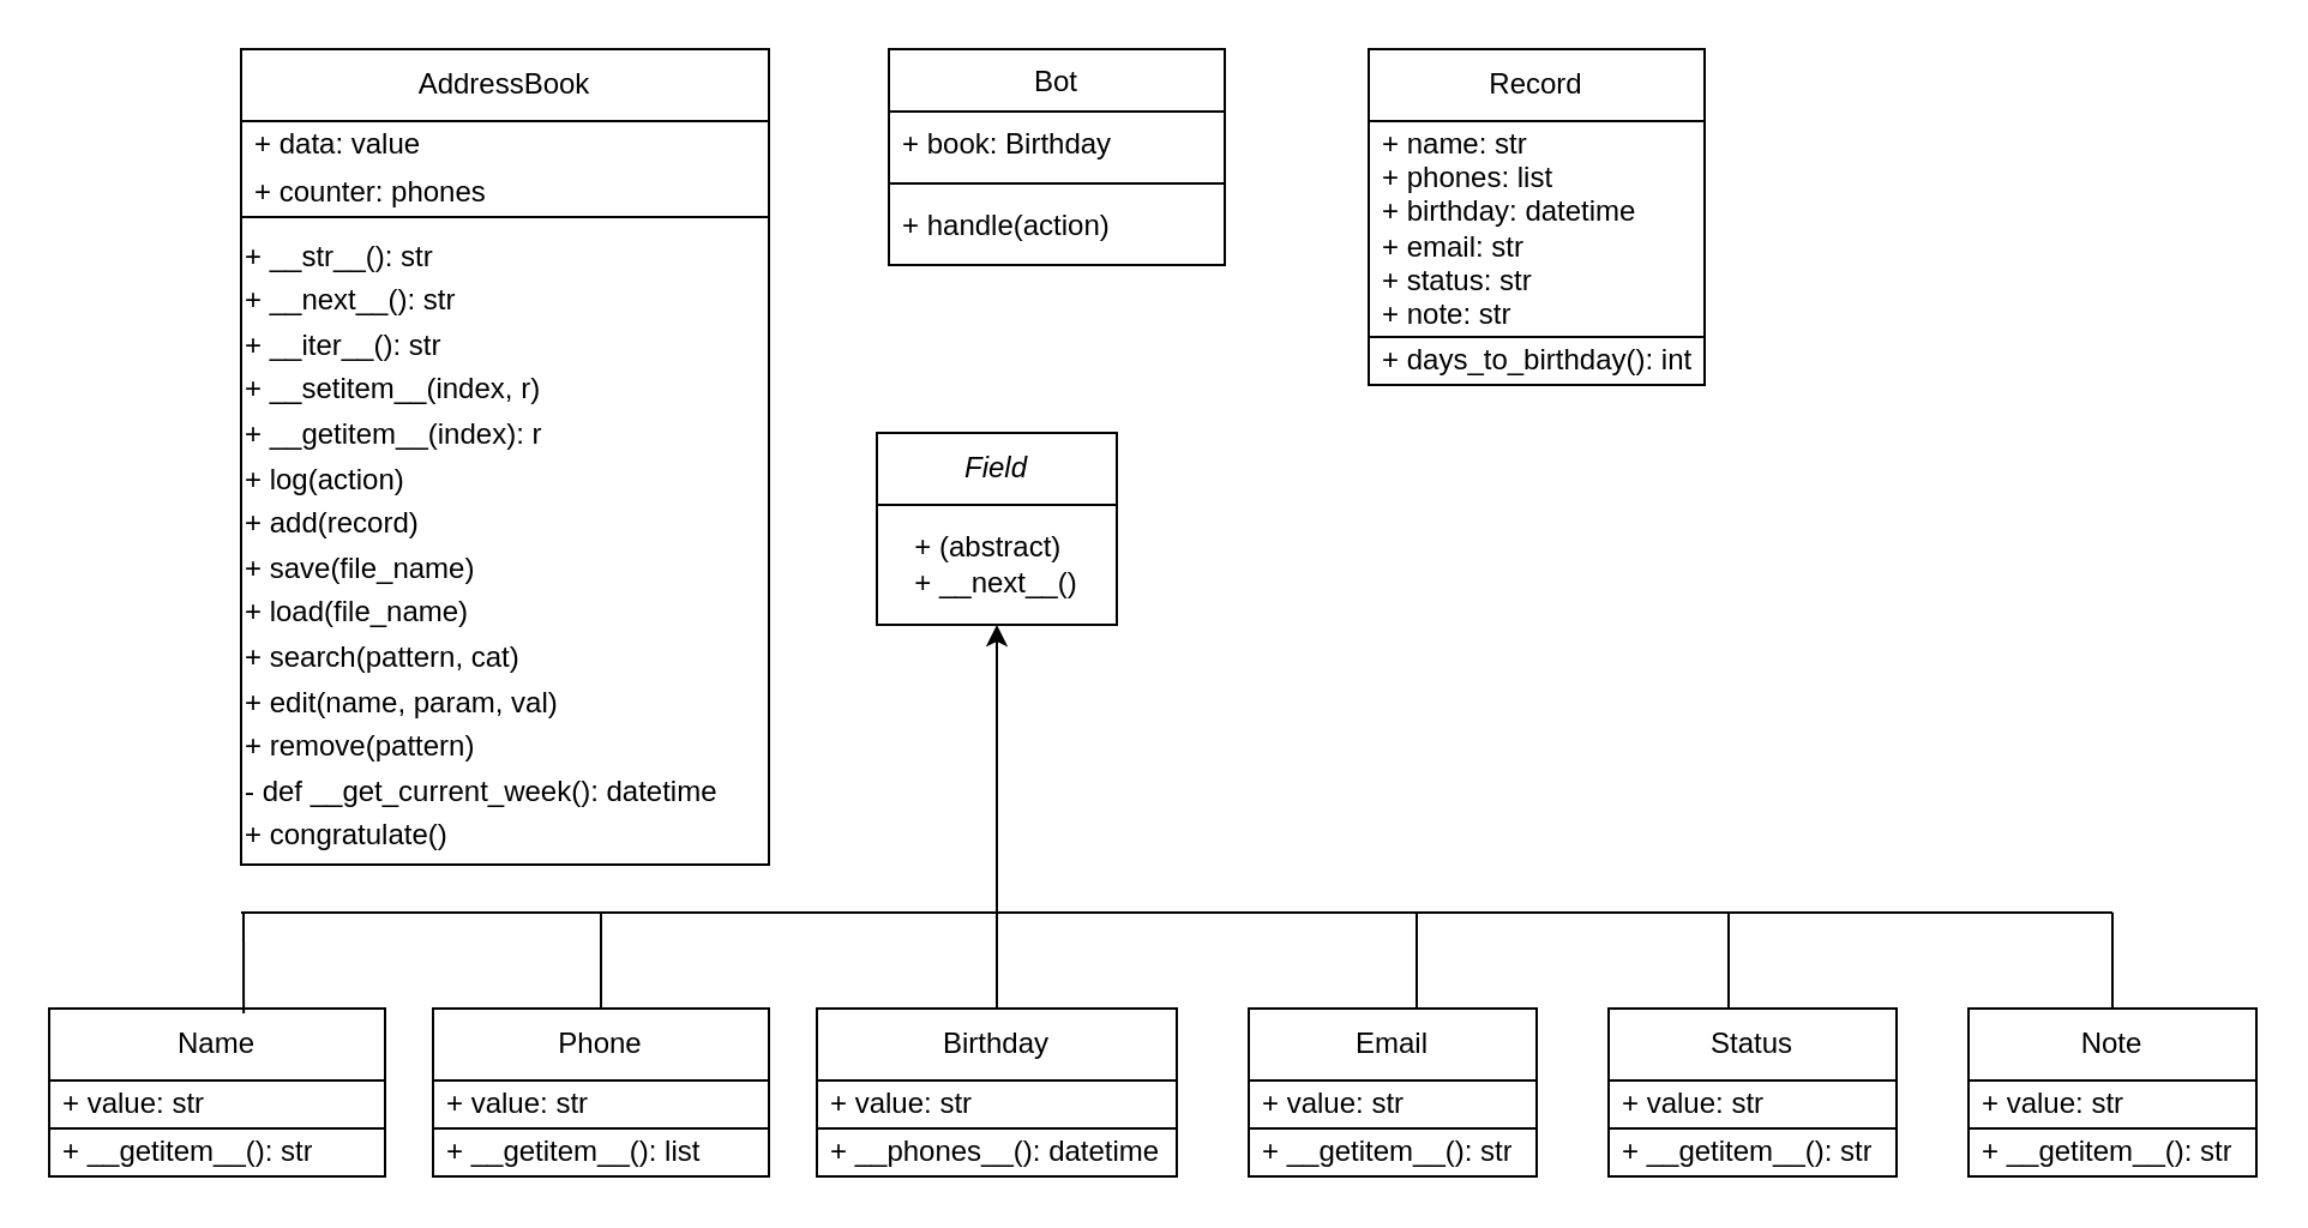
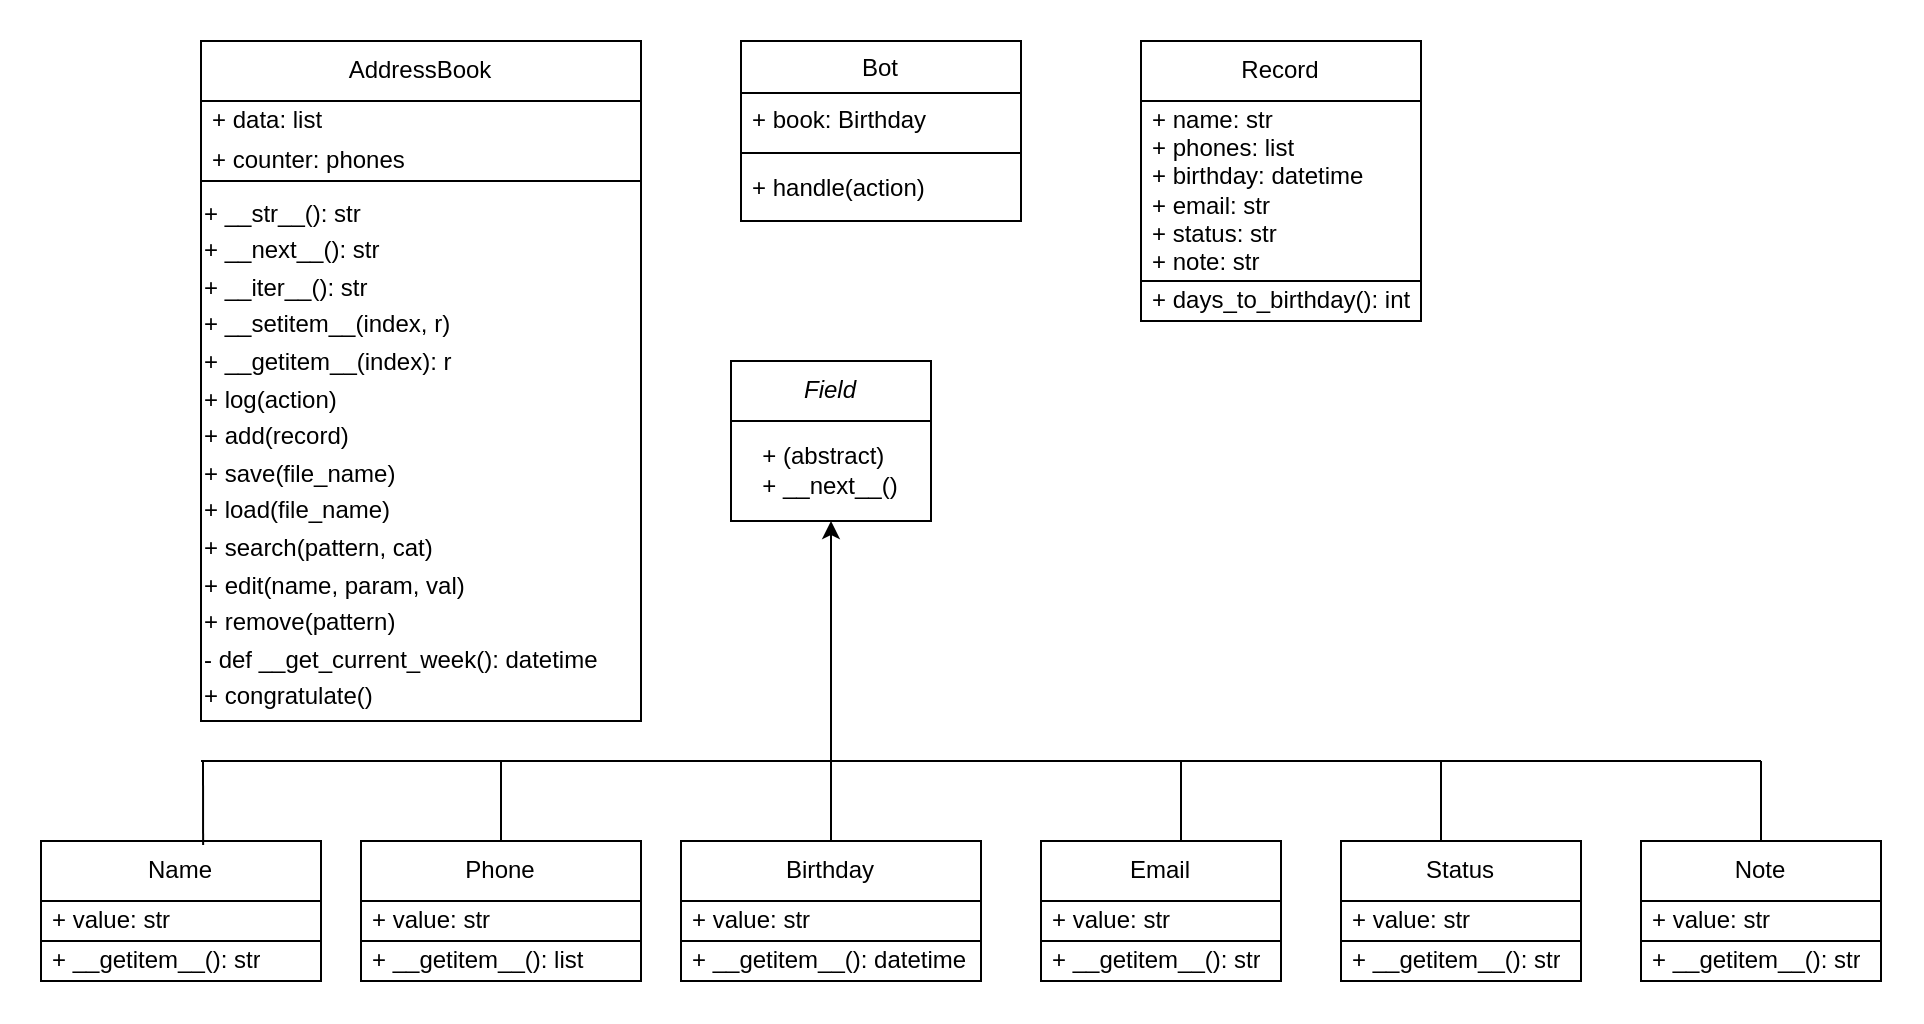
  <mxCell id="0" />
  <mxCell id="1" parent="0" />
  <mxCell id="2" value="Bot" style="swimlane;fontStyle=0;align=center;verticalAlign=top;childLayout=stackLayout;horizontal=1;startSize=26;horizontalStack=0;resizeParent=1;resizeLast=0;collapsible=1;marginBottom=0;rounded=0;shadow=0;strokeWidth=1;" parent="1" vertex="1"><mxGeometry x="370" width="140" height="90" as="geometry" y="20"><mxRectangle x="230" y="140" width="160" height="26" as="alternateBounds" /></mxGeometry></mxCell>
  <mxCell id="3" value="+ book: Birthday" style="text;align=left;verticalAlign=top;spacingLeft=4;spacingRight=4;overflow=hidden;rotatable=0;points=[[0,0.5],[1,0.5]];portConstraint=eastwest;rounded=0;shadow=0;html=0;" parent="2" vertex="1"><mxGeometry y="26" width="140" height="26" as="geometry" /></mxCell>
  <mxCell id="4" value="" style="line;html=1;strokeWidth=1;align=left;verticalAlign=middle;spacingTop=-1;spacingLeft=3;spacingRight=3;rotatable=0;labelPosition=right;points=[];portConstraint=eastwest;" parent="2" vertex="1"><mxGeometry y="52" width="140" height="8" as="geometry" /></mxCell>
  <mxCell id="5" value="+ handle(action)" style="text;align=left;verticalAlign=top;spacingLeft=4;spacingRight=4;overflow=hidden;rotatable=0;points=[[0,0.5],[1,0.5]];portConstraint=eastwest;rounded=0;shadow=0;html=0;" parent="2" vertex="1"><mxGeometry y="60" width="140" height="26" as="geometry" /></mxCell>
  <mxCell id="6" value="AddressBook" style="swimlane;fontStyle=0;childLayout=stackLayout;horizontal=1;startSize=30;horizontalStack=0;resizeParent=1;resizeParentMax=0;resizeLast=0;collapsible=1;marginBottom=0;whiteSpace=wrap;html=1;strokeColor=default;align=center;" parent="1" vertex="1"><mxGeometry x="100" width="220" height="340" as="geometry" y="20" /></mxCell>
- <mxCell id="7" value="+ data: value" style="text;strokeColor=none;fillColor=none;align=left;verticalAlign=middle;spacingLeft=4;spacingRight=4;overflow=hidden;points=[[0,0.5],[1,0.5]];portConstraint=eastwest;rotatable=0;whiteSpace=wrap;html=1;" parent="6" vertex="1"><mxGeometry y="30" width="220" height="20" as="geometry" /></mxCell>
+ <mxCell id="7" value="+ data: list" style="text;strokeColor=none;fillColor=none;align=left;verticalAlign=middle;spacingLeft=4;spacingRight=4;overflow=hidden;points=[[0,0.5],[1,0.5]];portConstraint=eastwest;rotatable=0;whiteSpace=wrap;html=1;" parent="6" vertex="1"><mxGeometry y="30" width="220" height="20" as="geometry" /></mxCell>
  <mxCell id="8" value="+ counter: phones" style="text;strokeColor=none;fillColor=none;align=left;verticalAlign=middle;spacingLeft=4;spacingRight=4;overflow=hidden;points=[[0,0.5],[1,0.5]];portConstraint=eastwest;rotatable=1;whiteSpace=wrap;html=1;movable=1;resizable=1;deletable=1;editable=1;locked=0;connectable=1;" parent="6" vertex="1"><mxGeometry y="50" width="220" height="20" as="geometry" /></mxCell>
  <mxCell id="9" value="&lt;div style=&quot;line-height: 155%;&quot;&gt;&lt;div style=&quot;line-height: 155%;&quot;&gt;+ __str__(): str&lt;/div&gt;&lt;div style=&quot;line-height: 155%;&quot;&gt;+ __next__(): str&lt;/div&gt;&lt;div style=&quot;line-height: 155%;&quot;&gt;+ __iter__(): str&lt;/div&gt;&lt;div style=&quot;line-height: 155%;&quot;&gt;+ __setitem__(index, r)&lt;/div&gt;&lt;div style=&quot;line-height: 155%;&quot;&gt;+ __getitem__(index): r&lt;/div&gt;&lt;div style=&quot;line-height: 155%;&quot;&gt;+ log(action)&lt;/div&gt;&lt;div style=&quot;line-height: 155%;&quot;&gt;+ add(record)&lt;/div&gt;&lt;div style=&quot;line-height: 155%;&quot;&gt;+ save(file_name)&lt;/div&gt;&lt;div style=&quot;line-height: 155%;&quot;&gt;+ load(file_name)&lt;/div&gt;&lt;div style=&quot;line-height: 155%;&quot;&gt;+ search(pattern, cat)&lt;/div&gt;&lt;div style=&quot;line-height: 155%;&quot;&gt;+ edit(name, param, val)&lt;/div&gt;&lt;div style=&quot;line-height: 155%;&quot;&gt;+ remove(pattern)&lt;/div&gt;&lt;div style=&quot;line-height: 155%;&quot;&gt;- def __get_current_week(): datetime&lt;br&gt;&lt;/div&gt;&lt;div style=&quot;line-height: 155%;&quot;&gt;+ congratulate()&lt;/div&gt;&lt;/div&gt;" style="text;html=1;align=left;verticalAlign=bottom;resizable=1;points=[];autosize=1;strokeColor=default;fillColor=none;fontSize=12;fontFamily=Helvetica;fontColor=default;movable=1;rotatable=1;deletable=1;editable=1;locked=0;connectable=1;" parent="6" vertex="1"><mxGeometry y="70" width="220" height="270" as="geometry" /></mxCell>
  <mxCell id="10" value="Record" style="swimlane;fontStyle=0;childLayout=stackLayout;horizontal=1;startSize=30;horizontalStack=0;resizeParent=1;resizeParentMax=0;resizeLast=0;collapsible=1;marginBottom=0;whiteSpace=wrap;html=1;align=center;verticalAlign=middle;spacingLeft=4;spacingRight=4;fontFamily=Helvetica;fontSize=12;fontColor=default;fillColor=none;gradientColor=none;" parent="1" vertex="1"><mxGeometry x="570" width="140" height="140" as="geometry" y="20" /></mxCell>
  <mxCell id="11" value="&lt;div&gt;+ name: str&lt;/div&gt;&lt;div&gt;+ phones: list&lt;/div&gt;&lt;div&gt;+ birthday: datetime&lt;/div&gt;&lt;div&gt;+ email: str&lt;/div&gt;&lt;div&gt;+ status: str&lt;/div&gt;&lt;div&gt;+ note: str&lt;/div&gt;&lt;div&gt;&amp;nbsp;&lt;/div&gt;" style="text;strokeColor=none;fillColor=none;align=left;verticalAlign=middle;spacingLeft=4;spacingRight=4;overflow=hidden;points=[[0,0.5],[1,0.5]];portConstraint=eastwest;rotatable=0;whiteSpace=wrap;html=1;fontSize=12;fontFamily=Helvetica;fontColor=default;" parent="10" vertex="1"><mxGeometry y="30" width="140" height="90" as="geometry" /></mxCell>
  <mxCell id="12" value="+ days_to_birthday(): int" style="text;strokeColor=default;fillColor=none;align=left;verticalAlign=middle;spacingLeft=4;spacingRight=4;overflow=hidden;points=[[0,0.5],[1,0.5]];portConstraint=eastwest;rotatable=0;whiteSpace=wrap;html=1;fontSize=12;fontFamily=Helvetica;fontColor=default;" parent="10" vertex="1"><mxGeometry y="120" width="140" height="20" as="geometry" /></mxCell>
  <mxCell id="13" value="&lt;i&gt;Field&lt;/i&gt;" style="swimlane;fontStyle=0;childLayout=stackLayout;horizontal=1;startSize=30;horizontalStack=0;resizeParent=1;resizeParentMax=0;resizeLast=0;collapsible=1;marginBottom=0;whiteSpace=wrap;html=1;align=center;verticalAlign=middle;spacingLeft=4;spacingRight=4;fontFamily=Helvetica;fontSize=12;fontColor=default;fillColor=none;gradientColor=none;" parent="1" vertex="1"><mxGeometry x="365" y="180" width="100" height="80" as="geometry" /></mxCell>
  <mxCell id="14" value="&lt;div style=&quot;text-align: left;&quot;&gt;&lt;span style=&quot;background-color: initial;&quot;&gt;+ (abstract)&amp;nbsp;&amp;nbsp;&lt;/span&gt;&lt;/div&gt;&lt;div style=&quot;text-align: left;&quot;&gt;&lt;span style=&quot;background-color: initial;&quot;&gt;+ __next__()&lt;/span&gt;&lt;br&gt;&lt;/div&gt;" style="text;strokeColor=none;fillColor=none;align=center;verticalAlign=middle;spacingLeft=4;spacingRight=4;overflow=hidden;points=[[0,0.5],[1,0.5]];portConstraint=eastwest;rotatable=0;whiteSpace=wrap;html=1;fontSize=12;fontFamily=Helvetica;fontColor=default;" parent="13" vertex="1"><mxGeometry y="30" width="100" height="50" as="geometry" /></mxCell>
  <mxCell id="15" value="Name" style="swimlane;fontStyle=0;childLayout=stackLayout;horizontal=1;startSize=30;horizontalStack=0;resizeParent=1;resizeParentMax=0;resizeLast=0;collapsible=1;marginBottom=0;whiteSpace=wrap;html=1;align=center;verticalAlign=middle;spacingLeft=4;spacingRight=4;fontFamily=Helvetica;fontSize=12;fontColor=default;fillColor=none;gradientColor=none;" parent="1" vertex="1"><mxGeometry x="20" y="420" width="140" height="70" as="geometry" /></mxCell>
  <mxCell id="16" value="+ value: str" style="text;strokeColor=none;fillColor=none;align=left;verticalAlign=middle;spacingLeft=4;spacingRight=4;overflow=hidden;points=[[0,0.5],[1,0.5]];portConstraint=eastwest;rotatable=0;whiteSpace=wrap;html=1;fontSize=12;fontFamily=Helvetica;fontColor=default;" parent="15" vertex="1"><mxGeometry y="30" width="140" height="20" as="geometry" /></mxCell>
  <mxCell id="17" value="+ __getitem__(): str" style="text;strokeColor=default;fillColor=none;align=left;verticalAlign=middle;spacingLeft=4;spacingRight=4;overflow=hidden;points=[[0,0.5],[1,0.5]];portConstraint=eastwest;rotatable=0;whiteSpace=wrap;html=1;fontSize=12;fontFamily=Helvetica;fontColor=default;" parent="15" vertex="1"><mxGeometry y="50" width="140" height="20" as="geometry" /></mxCell>
  <mxCell id="18" value="Phone" style="swimlane;fontStyle=0;childLayout=stackLayout;horizontal=1;startSize=30;horizontalStack=0;resizeParent=1;resizeParentMax=0;resizeLast=0;collapsible=1;marginBottom=0;whiteSpace=wrap;html=1;align=center;verticalAlign=middle;spacingLeft=4;spacingRight=4;fontFamily=Helvetica;fontSize=12;fontColor=default;fillColor=none;gradientColor=none;" parent="1" vertex="1"><mxGeometry x="180" y="420" width="140" height="70" as="geometry" /></mxCell>
  <mxCell id="19" value="+ value: str" style="text;strokeColor=none;fillColor=none;align=left;verticalAlign=middle;spacingLeft=4;spacingRight=4;overflow=hidden;points=[[0,0.5],[1,0.5]];portConstraint=eastwest;rotatable=0;whiteSpace=wrap;html=1;fontSize=12;fontFamily=Helvetica;fontColor=default;" parent="18" vertex="1"><mxGeometry y="30" width="140" height="20" as="geometry" /></mxCell>
  <mxCell id="20" value="+ __getitem__(): list" style="text;strokeColor=default;fillColor=none;align=left;verticalAlign=middle;spacingLeft=4;spacingRight=4;overflow=hidden;points=[[0,0.5],[1,0.5]];portConstraint=eastwest;rotatable=0;whiteSpace=wrap;html=1;fontSize=12;fontFamily=Helvetica;fontColor=default;" parent="18" vertex="1"><mxGeometry y="50" width="140" height="20" as="geometry" /></mxCell>
  <mxCell id="21" style="edgeStyle=orthogonalEdgeStyle;rounded=0;orthogonalLoop=1;jettySize=auto;html=1;" parent="1" source="22" edge="1"><mxGeometry relative="1" as="geometry"><mxPoint x="415" y="260" as="targetPoint" /></mxGeometry></mxCell>
  <mxCell id="22" value="Birthday" style="swimlane;fontStyle=0;childLayout=stackLayout;horizontal=1;startSize=30;horizontalStack=0;resizeParent=1;resizeParentMax=0;resizeLast=0;collapsible=1;marginBottom=0;whiteSpace=wrap;html=1;align=center;verticalAlign=middle;spacingLeft=4;spacingRight=4;fontFamily=Helvetica;fontSize=12;fontColor=default;fillColor=none;gradientColor=none;" parent="1" vertex="1"><mxGeometry y="420" width="150" height="70" as="geometry" x="340" /></mxCell>
  <mxCell id="23" value="+ value: str" style="text;strokeColor=none;fillColor=none;align=left;verticalAlign=middle;spacingLeft=4;spacingRight=4;overflow=hidden;points=[[0,0.5],[1,0.5]];portConstraint=eastwest;rotatable=0;whiteSpace=wrap;html=1;fontSize=12;fontFamily=Helvetica;fontColor=default;" parent="22" vertex="1"><mxGeometry y="30" width="150" height="20" as="geometry" /></mxCell>
- <mxCell id="24" value="+ __phones__(): datetime" style="text;strokeColor=default;fillColor=none;align=left;verticalAlign=middle;spacingLeft=4;spacingRight=4;overflow=hidden;points=[[0,0.5],[1,0.5]];portConstraint=eastwest;rotatable=0;whiteSpace=wrap;html=1;fontSize=12;fontFamily=Helvetica;fontColor=default;" parent="22" vertex="1"><mxGeometry y="50" width="150" height="20" as="geometry" /></mxCell>
+ <mxCell id="24" value="+ __getitem__(): datetime" style="text;strokeColor=default;fillColor=none;align=left;verticalAlign=middle;spacingLeft=4;spacingRight=4;overflow=hidden;points=[[0,0.5],[1,0.5]];portConstraint=eastwest;rotatable=0;whiteSpace=wrap;html=1;fontSize=12;fontFamily=Helvetica;fontColor=default;" parent="22" vertex="1"><mxGeometry y="50" width="150" height="20" as="geometry" /></mxCell>
  <mxCell id="25" value="Email" style="swimlane;fontStyle=0;childLayout=stackLayout;horizontal=1;startSize=30;horizontalStack=0;resizeParent=1;resizeParentMax=0;resizeLast=0;collapsible=1;marginBottom=0;whiteSpace=wrap;html=1;align=center;verticalAlign=middle;spacingLeft=4;spacingRight=4;fontFamily=Helvetica;fontSize=12;fontColor=default;fillColor=none;gradientColor=none;" parent="1" vertex="1"><mxGeometry x="520" y="420" width="120" height="70" as="geometry" /></mxCell>
  <mxCell id="26" value="+ value: str" style="text;strokeColor=none;fillColor=none;align=left;verticalAlign=middle;spacingLeft=4;spacingRight=4;overflow=hidden;points=[[0,0.5],[1,0.5]];portConstraint=eastwest;rotatable=0;whiteSpace=wrap;html=1;fontSize=12;fontFamily=Helvetica;fontColor=default;" parent="25" vertex="1"><mxGeometry y="30" width="120" height="20" as="geometry" /></mxCell>
  <mxCell id="27" value="+ __getitem__(): str" style="text;strokeColor=default;fillColor=none;align=left;verticalAlign=middle;spacingLeft=4;spacingRight=4;overflow=hidden;points=[[0,0.5],[1,0.5]];portConstraint=eastwest;rotatable=0;whiteSpace=wrap;html=1;fontSize=12;fontFamily=Helvetica;fontColor=default;" parent="25" vertex="1"><mxGeometry y="50" width="120" height="20" as="geometry" /></mxCell>
  <mxCell id="28" value="Status" style="swimlane;fontStyle=0;childLayout=stackLayout;horizontal=1;startSize=30;horizontalStack=0;resizeParent=1;resizeParentMax=0;resizeLast=0;collapsible=1;marginBottom=0;whiteSpace=wrap;html=1;align=center;verticalAlign=middle;spacingLeft=4;spacingRight=4;fontFamily=Helvetica;fontSize=12;fontColor=default;fillColor=none;gradientColor=none;" parent="1" vertex="1"><mxGeometry x="670" y="420" width="120" height="70" as="geometry" /></mxCell>
  <mxCell id="29" value="+ value: str" style="text;strokeColor=none;fillColor=none;align=left;verticalAlign=middle;spacingLeft=4;spacingRight=4;overflow=hidden;points=[[0,0.5],[1,0.5]];portConstraint=eastwest;rotatable=0;whiteSpace=wrap;html=1;fontSize=12;fontFamily=Helvetica;fontColor=default;" parent="28" vertex="1"><mxGeometry y="30" width="120" height="20" as="geometry" /></mxCell>
  <mxCell id="30" value="+ __getitem__(): str" style="text;strokeColor=default;fillColor=none;align=left;verticalAlign=middle;spacingLeft=4;spacingRight=4;overflow=hidden;points=[[0,0.5],[1,0.5]];portConstraint=eastwest;rotatable=0;whiteSpace=wrap;html=1;fontSize=12;fontFamily=Helvetica;fontColor=default;" parent="28" vertex="1"><mxGeometry y="50" width="120" height="20" as="geometry" /></mxCell>
  <mxCell id="31" value="Note" style="swimlane;fontStyle=0;childLayout=stackLayout;horizontal=1;startSize=30;horizontalStack=0;resizeParent=1;resizeParentMax=0;resizeLast=0;collapsible=1;marginBottom=0;whiteSpace=wrap;html=1;align=center;verticalAlign=middle;spacingLeft=4;spacingRight=4;fontFamily=Helvetica;fontSize=12;fontColor=default;fillColor=none;gradientColor=none;" parent="1" vertex="1"><mxGeometry x="820" y="420" width="120" height="70" as="geometry" /></mxCell>
  <mxCell id="32" value="+ value: str" style="text;strokeColor=none;fillColor=none;align=left;verticalAlign=middle;spacingLeft=4;spacingRight=4;overflow=hidden;points=[[0,0.5],[1,0.5]];portConstraint=eastwest;rotatable=0;whiteSpace=wrap;html=1;fontSize=12;fontFamily=Helvetica;fontColor=default;" parent="31" vertex="1"><mxGeometry y="30" width="120" height="20" as="geometry" /></mxCell>
  <mxCell id="33" value="+ __getitem__(): str" style="text;strokeColor=default;fillColor=none;align=left;verticalAlign=middle;spacingLeft=4;spacingRight=4;overflow=hidden;points=[[0,0.5],[1,0.5]];portConstraint=eastwest;rotatable=0;whiteSpace=wrap;html=1;fontSize=12;fontFamily=Helvetica;fontColor=default;" parent="31" vertex="1"><mxGeometry y="50" width="120" height="20" as="geometry" /></mxCell>
  <mxCell id="34" value="" style="endArrow=none;html=1;rounded=0;" parent="1" edge="1"><mxGeometry width="50" height="50" relative="1" as="geometry"><mxPoint x="100" y="380" as="sourcePoint" /><mxPoint x="880" y="380" as="targetPoint" /></mxGeometry></mxCell>
  <mxCell id="35" value="" style="endArrow=none;html=1;rounded=0;entryX=0.5;entryY=0;entryDx=0;entryDy=0;" parent="1" target="31" edge="1"><mxGeometry width="50" height="50" relative="1" as="geometry"><mxPoint x="880" y="380" as="sourcePoint" /><mxPoint x="780" y="190" as="targetPoint" /></mxGeometry></mxCell>
  <mxCell id="36" value="" style="endArrow=none;html=1;rounded=0;" parent="1" edge="1"><mxGeometry width="50" height="50" relative="1" as="geometry"><mxPoint x="590" y="420" as="sourcePoint" /><mxPoint x="590" y="380" as="targetPoint" /></mxGeometry></mxCell>
  <mxCell id="37" value="" style="endArrow=none;html=1;rounded=0;entryX=0.5;entryY=0;entryDx=0;entryDy=0;" parent="1" target="18" edge="1"><mxGeometry width="50" height="50" relative="1" as="geometry"><mxPoint x="250" y="380" as="sourcePoint" /><mxPoint x="760" y="410" as="targetPoint" /></mxGeometry></mxCell>
  <mxCell id="38" value="" style="endArrow=none;html=1;rounded=0;exitX=0.579;exitY=0.029;exitDx=0;exitDy=0;exitPerimeter=0;" parent="1" source="15" edge="1"><mxGeometry width="50" height="50" relative="1" as="geometry"><mxPoint x="420" y="540" as="sourcePoint" /><mxPoint x="101" y="380" as="targetPoint" /></mxGeometry></mxCell>
  <mxCell id="39" value="" style="endArrow=none;html=1;rounded=0;" parent="1" edge="1"><mxGeometry width="50" height="50" relative="1" as="geometry"><mxPoint x="720" y="420" as="sourcePoint" /><mxPoint x="720" y="380" as="targetPoint" /></mxGeometry></mxCell>
